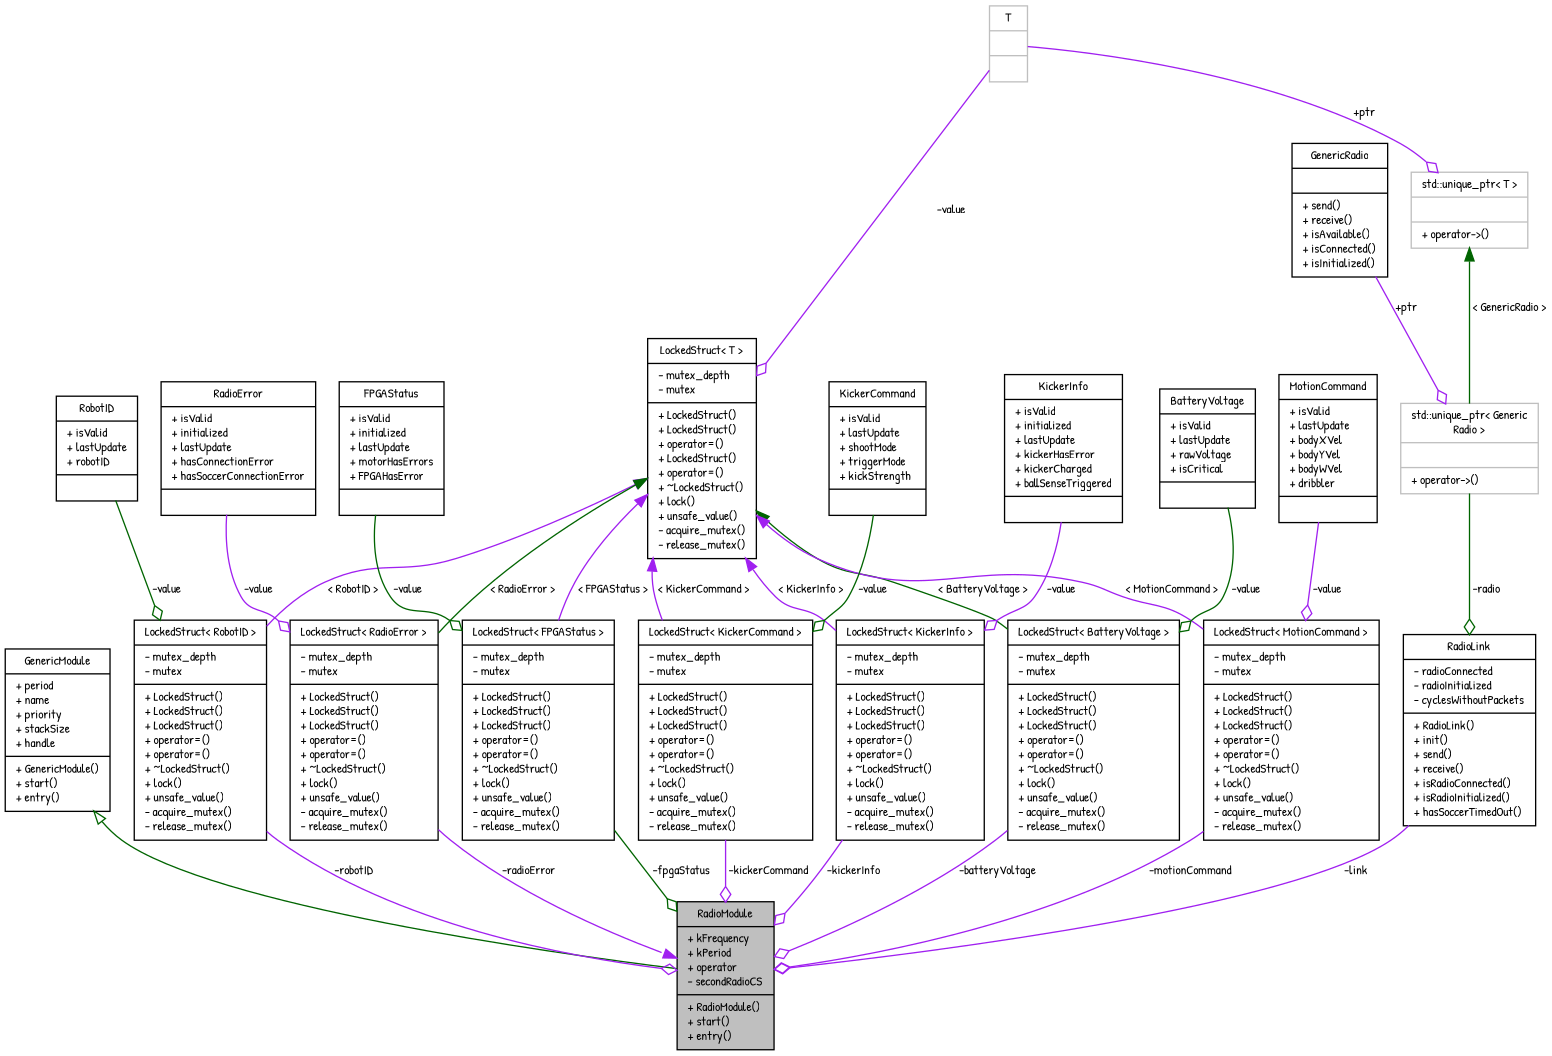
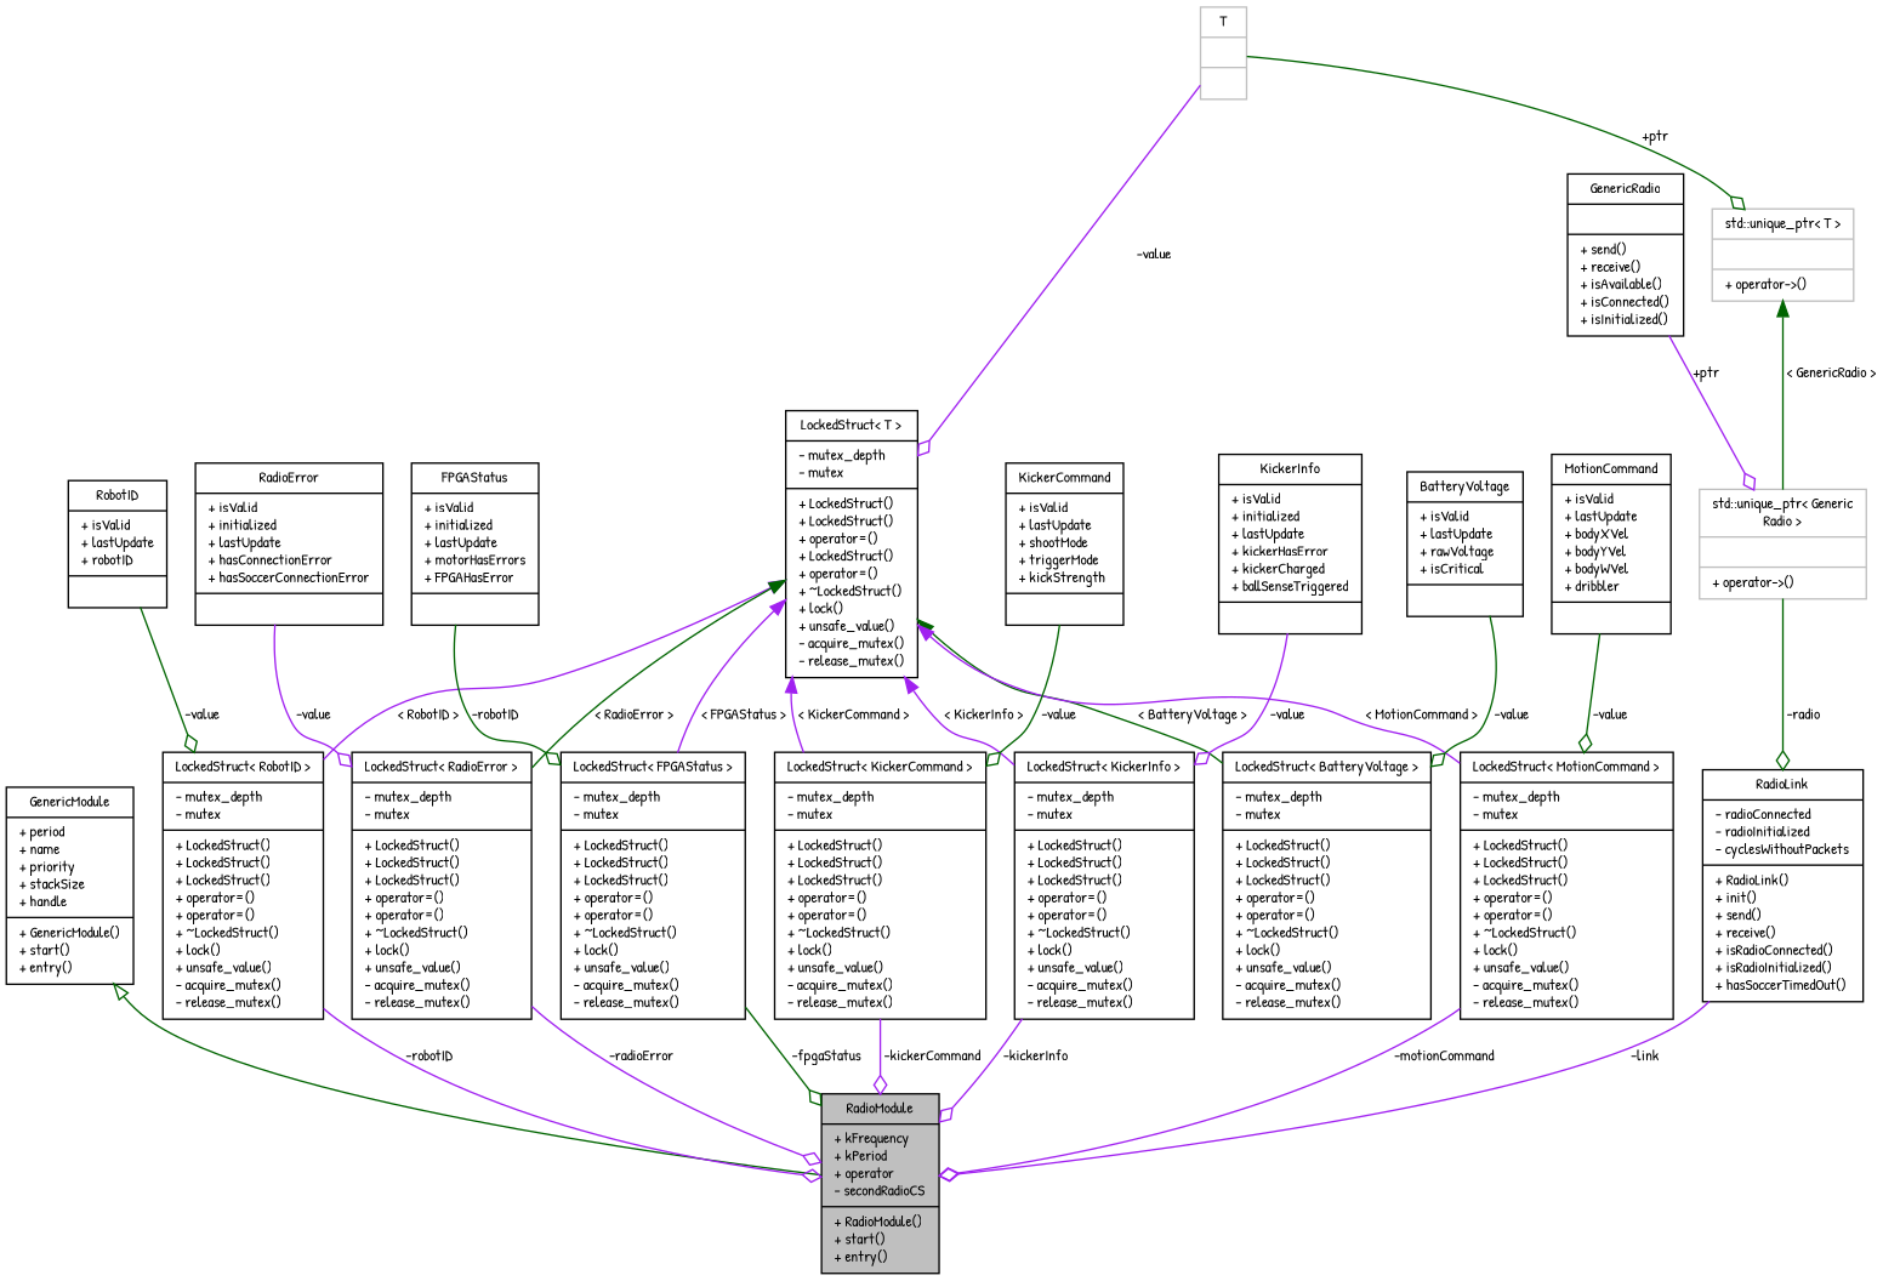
  digraph {
    fontname="Patrick Hand"
    node [color=black fillcolor=white fontname="Patrick Hand" fontsize=10 shape=record style=filled]
    edge [color=purple fontname="Patrick Hand" fontsize=10 labelfontname=Helvetica labelfontsize=10 style=solid arrowhead=odiamond]
    n1 [fillcolor=grey75 fontcolor=black height=0.2 label="{RadioModule\n|+ kFrequency\l+ kPeriod\l+ operator\l- secondRadioCS\l|+ RadioModule()\l+ start()\l+ entry()\l}" width=0.4]
    n2 [height=0.2 label="{GenericModule\n|+ period\l+ name\l+ priority\l+ stackSize\l+ handle\l|+ GenericModule()\l+ start()\l+ entry()\l}" width=0.4]
    n3 [height=0.2 label="{LockedStruct\< RobotID \>\n|- mutex_depth\l- mutex\l|+ LockedStruct()\l+ LockedStruct()\l+ LockedStruct()\l+ operator=()\l+ operator=()\l+ ~LockedStruct()\l+ lock()\l+ unsafe_value()\l- acquire_mutex()\l- release_mutex()\l}" width=0.4]
    n4 [height=0.2 label="{RobotID\n|+ isValid\l+ lastUpdate\l+ robotID\l|}" width=0.4]
    n5 [height=0.2 label="{LockedStruct\< T \>\n|- mutex_depth\l- mutex\l|+ LockedStruct()\l+ LockedStruct()\l+ operator=()\l+ LockedStruct()\l+ operator=()\l+ ~LockedStruct()\l+ lock()\l+ unsafe_value()\l- acquire_mutex()\l- release_mutex()\l}" width=0.4]
    n6 [height=0.2 label="{LockedStruct\< RadioError \>\n|- mutex_depth\l- mutex\l|+ LockedStruct()\l+ LockedStruct()\l+ LockedStruct()\l+ operator=()\l+ operator=()\l+ ~LockedStruct()\l+ lock()\l+ unsafe_value()\l- acquire_mutex()\l- release_mutex()\l}" width=0.4]
    n7 [height=0.2 label="{LockedStruct\< FPGAStatus \>\n|- mutex_depth\l- mutex\l|+ LockedStruct()\l+ LockedStruct()\l+ LockedStruct()\l+ operator=()\l+ operator=()\l+ ~LockedStruct()\l+ lock()\l+ unsafe_value()\l- acquire_mutex()\l- release_mutex()\l}" width=0.4]
    n8 [height=0.2 label="{LockedStruct\< KickerCommand \>\n|- mutex_depth\l- mutex\l|+ LockedStruct()\l+ LockedStruct()\l+ LockedStruct()\l+ operator=()\l+ operator=()\l+ ~LockedStruct()\l+ lock()\l+ unsafe_value()\l- acquire_mutex()\l- release_mutex()\l}" width=0.4]
    n9 [height=0.2 label="{LockedStruct\< KickerInfo \>\n|- mutex_depth\l- mutex\l|+ LockedStruct()\l+ LockedStruct()\l+ LockedStruct()\l+ operator=()\l+ operator=()\l+ ~LockedStruct()\l+ lock()\l+ unsafe_value()\l- acquire_mutex()\l- release_mutex()\l}" width=0.4]
    n10 [height=0.2 label="{LockedStruct\< BatteryVoltage \>\n|- mutex_depth\l- mutex\l|+ LockedStruct()\l+ LockedStruct()\l+ LockedStruct()\l+ operator=()\l+ operator=()\l+ ~LockedStruct()\l+ lock()\l+ unsafe_value()\l- acquire_mutex()\l- release_mutex()\l}" width=0.4]
    n11 [height=0.2 label="{LockedStruct\< MotionCommand \>\n|- mutex_depth\l- mutex\l|+ LockedStruct()\l+ LockedStruct()\l+ LockedStruct()\l+ operator=()\l+ operator=()\l+ ~LockedStruct()\l+ lock()\l+ unsafe_value()\l- acquire_mutex()\l- release_mutex()\l}" width=0.4]
    n12 [color=grey75 height=0.2 label="{T\n||}" width=0.4]
    n13 [color=grey75 height=0.2 label="{std::unique_ptr\< T \>\n||+ operator-\>()\l}" width=0.4]
    n14 [color=grey75 height=0.2 label="{std::unique_ptr\< Generic\lRadio \>\n||+ operator-\>()\l}" width=0.4]
    n15 [height=0.2 label="{RadioError\n|+ isValid\l+ initialized\l+ lastUpdate\l+ hasConnectionError\l+ hasSoccerConnectionError\l|}" width=0.4]
    n16 [height=0.2 label="{RadioLink\n|- radioConnected\l- radioInitialized\l- cyclesWithoutPackets\l|+ RadioLink()\l+ init()\l+ send()\l+ receive()\l+ isRadioConnected()\l+ isRadioInitialized()\l+ hasSoccerTimedOut()\l}" width=0.4]
    n17 [height=0.2 label="{GenericRadio\n||+ send()\l+ receive()\l+ isAvailable()\l+ isConnected()\l+ isInitialized()\l}" width=0.4]
    n18 [height=0.2 label="{FPGAStatus\n|+ isValid\l+ initialized\l+ lastUpdate\l+ motorHasErrors\l+ FPGAHasError\l|}" width=0.4]
    n19 [height=0.2 label="{KickerCommand\n|+ isValid\l+ lastUpdate\l+ shootMode\l+ triggerMode\l+ kickStrength\l|}" width=0.4]
    n20 [height=0.2 label="{KickerInfo\n|+ isValid\l+ initialized\l+ lastUpdate\l+ kickerHasError\l+ kickerCharged\l+ ballSenseTriggered\l|}" width=0.4]
    n21 [height=0.2 label="{BatteryVoltage\n|+ isValid\l+ lastUpdate\l+ rawVoltage\l+ isCritical\l|}" width=0.4]
    n22 [height=0.2 label="{MotionCommand\n|+ isValid\l+ lastUpdate\l+ bodyXVel\l+ bodyYVel\l+ bodyWVel\l+ dribbler\l|}" width=0.4]
    n2 -> n1 [arrowtail=onormal color=darkgreen dir=back arrowhead=""]
    n3 -> n1 [label=" -robotID"]
    n4 -> n3 [color=darkgreen label=" -value"]
    n5 -> n3 [dir=back label=" \< RobotID \>" arrowhead=""]
    n5 -> n6 [color=darkgreen dir=back label=" \< RadioError \>" arrowhead=""]
    n5 -> n7 [dir=back label=" \< FPGAStatus \>" arrowhead=""]
    n5 -> n8 [dir=back label=" \< KickerCommand \>" arrowhead=""]
    n5 -> n9 [dir=back label=" \< KickerInfo \>" arrowhead=""]
    n5 -> n10 [color=darkgreen dir=back label=" \< BatteryVoltage \>" arrowhead=""]
    n5 -> n11 [dir=back label=" \< MotionCommand \>" arrowhead=""]
-   n6 -> n1 [arrowhead=normal label=" -radioError"]
+   n6 -> n1 [label=" -radioError"]
    n7 -> n1 [color=darkgreen label=" -fpgaStatus"]
    n8 -> n1 [label=" -kickerCommand"]
    n9 -> n1 [label=" -kickerInfo"]
-   n10 -> n1 [label=" -batteryVoltage"]
    n11 -> n1 [label=" -motionCommand"]
    n12 -> n5 [label=" -value"]
-   n12 -> n13 [label=" +ptr"]
+   n12 -> n13 [color=darkgreen label=" +ptr"]
    n13 -> n14 [color=darkgreen dir=back label=" \< GenericRadio \>" arrowhead=""]
    n14 -> n16 [color=darkgreen label=" -radio"]
    n15 -> n6 [label=" -value"]
    n16 -> n1 [label=" -link"]
    n17 -> n14 [label=" +ptr"]
-   n18 -> n7 [color=darkgreen label=" -value"]
+   n18 -> n7 [color=darkgreen label=" -robotID"]
    n19 -> n8 [color=darkgreen label=" -value"]
    n20 -> n9 [label=" -value"]
    n21 -> n10 [color=darkgreen label=" -value"]
-   n22 -> n11 [label=" -value"]
+   n22 -> n11 [color=darkgreen label=" -value"]
  }
